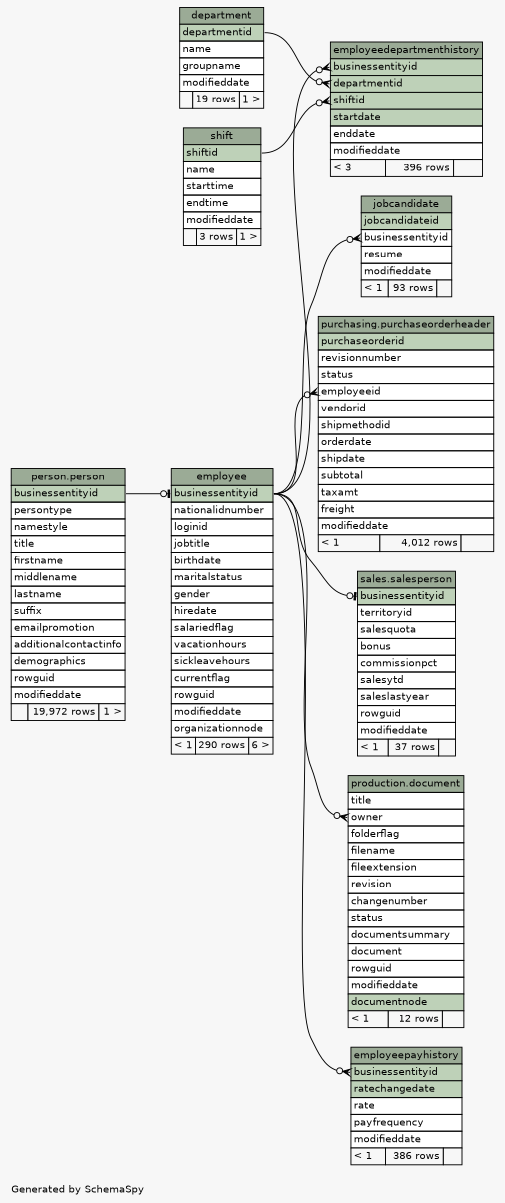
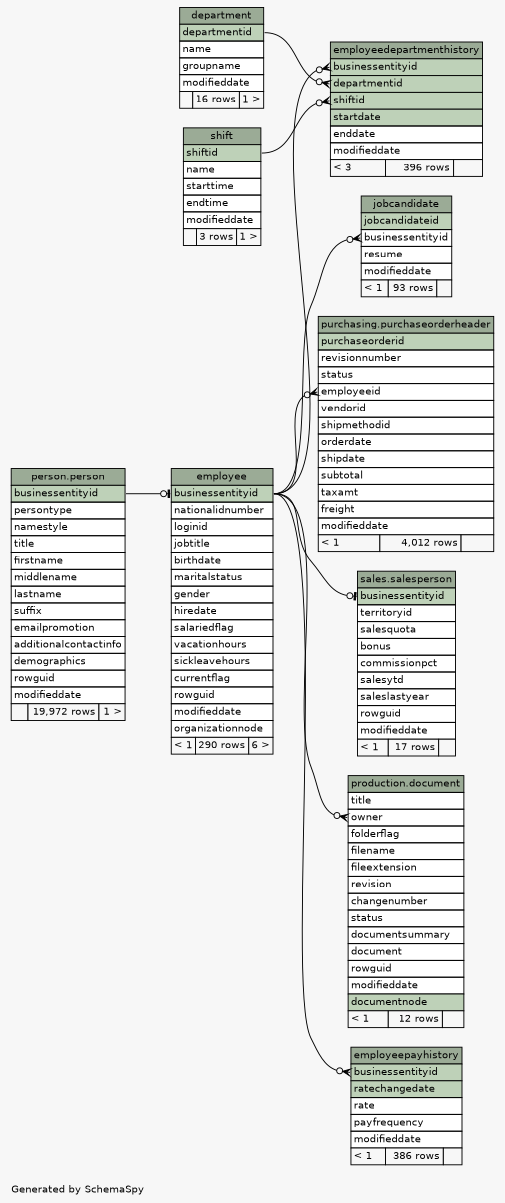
  digraph {
    bgcolor="#f7f7f7"
    fontname=Helvetica
    fontsize=11
    label="\nGenerated by SchemaSpy"
    labeljust=l
    nodesep=0.18
    rankdir=RL
    ranksep=0.46
    node [fontname=Helvetica fontsize=11 shape=plaintext]
    edge [arrowhead=none arrowsize=0.8 arrowtail=crowodot dir=back headport="businessentityid:e" tailport="businessentityid:w"]
-   n1 [label=<     <TABLE BORDER="0" CELLBORDER="1" CELLSPACING="0" BGCOLOR="#ffffff">       <TR><TD COLSPAN="3" BGCOLOR="#9bab96" ALIGN="CENTER">department</TD></TR>       <TR><TD PORT="departmentid" COLSPAN="3" BGCOLOR="#bed1b8" ALIGN="LEFT">departmentid</TD></TR>       <TR><TD PORT="name" COLSPAN="3" ALIGN="LEFT">name</TD></TR>       <TR><TD PORT="groupname" COLSPAN="3" ALIGN="LEFT">groupname</TD></TR>       <TR><TD PORT="modifieddate" COLSPAN="3" ALIGN="LEFT">modifieddate</TD></TR>       <TR><TD ALIGN="LEFT" BGCOLOR="#f7f7f7">  </TD><TD ALIGN="RIGHT" BGCOLOR="#f7f7f7">19 rows</TD><TD ALIGN="RIGHT" BGCOLOR="#f7f7f7">1 &gt;</TD></TR>     </TABLE>>]
+   n1 [label=<     <TABLE BORDER="0" CELLBORDER="1" CELLSPACING="0" BGCOLOR="#ffffff">       <TR><TD COLSPAN="3" BGCOLOR="#9bab96" ALIGN="CENTER">department</TD></TR>       <TR><TD PORT="departmentid" COLSPAN="3" BGCOLOR="#bed1b8" ALIGN="LEFT">departmentid</TD></TR>       <TR><TD PORT="name" COLSPAN="3" ALIGN="LEFT">name</TD></TR>       <TR><TD PORT="groupname" COLSPAN="3" ALIGN="LEFT">groupname</TD></TR>       <TR><TD PORT="modifieddate" COLSPAN="3" ALIGN="LEFT">modifieddate</TD></TR>       <TR><TD ALIGN="LEFT" BGCOLOR="#f7f7f7">  </TD><TD ALIGN="RIGHT" BGCOLOR="#f7f7f7">16 rows</TD><TD ALIGN="RIGHT" BGCOLOR="#f7f7f7">1 &gt;</TD></TR>     </TABLE>>]
    n2 [label=<     <TABLE BORDER="0" CELLBORDER="1" CELLSPACING="0" BGCOLOR="#ffffff">       <TR><TD COLSPAN="3" BGCOLOR="#9bab96" ALIGN="CENTER">production.document</TD></TR>       <TR><TD PORT="title" COLSPAN="3" ALIGN="LEFT">title</TD></TR>       <TR><TD PORT="owner" COLSPAN="3" ALIGN="LEFT">owner</TD></TR>       <TR><TD PORT="folderflag" COLSPAN="3" ALIGN="LEFT">folderflag</TD></TR>       <TR><TD PORT="filename" COLSPAN="3" ALIGN="LEFT">filename</TD></TR>       <TR><TD PORT="fileextension" COLSPAN="3" ALIGN="LEFT">fileextension</TD></TR>       <TR><TD PORT="revision" COLSPAN="3" ALIGN="LEFT">revision</TD></TR>       <TR><TD PORT="changenumber" COLSPAN="3" ALIGN="LEFT">changenumber</TD></TR>       <TR><TD PORT="status" COLSPAN="3" ALIGN="LEFT">status</TD></TR>       <TR><TD PORT="documentsummary" COLSPAN="3" ALIGN="LEFT">documentsummary</TD></TR>       <TR><TD PORT="document" COLSPAN="3" ALIGN="LEFT">document</TD></TR>       <TR><TD PORT="rowguid" COLSPAN="3" ALIGN="LEFT">rowguid</TD></TR>       <TR><TD PORT="modifieddate" COLSPAN="3" ALIGN="LEFT">modifieddate</TD></TR>       <TR><TD PORT="documentnode" COLSPAN="3" BGCOLOR="#bed1b8" ALIGN="LEFT">documentnode</TD></TR>       <TR><TD ALIGN="LEFT" BGCOLOR="#f7f7f7">&lt; 1</TD><TD ALIGN="RIGHT" BGCOLOR="#f7f7f7">12 rows</TD><TD ALIGN="RIGHT" BGCOLOR="#f7f7f7">  </TD></TR>     </TABLE>>]
    n3 [label=<     <TABLE BORDER="0" CELLBORDER="1" CELLSPACING="0" BGCOLOR="#ffffff">       <TR><TD COLSPAN="3" BGCOLOR="#9bab96" ALIGN="CENTER">employee</TD></TR>       <TR><TD PORT="businessentityid" COLSPAN="3" BGCOLOR="#bed1b8" ALIGN="LEFT">businessentityid</TD></TR>       <TR><TD PORT="nationalidnumber" COLSPAN="3" ALIGN="LEFT">nationalidnumber</TD></TR>       <TR><TD PORT="loginid" COLSPAN="3" ALIGN="LEFT">loginid</TD></TR>       <TR><TD PORT="jobtitle" COLSPAN="3" ALIGN="LEFT">jobtitle</TD></TR>       <TR><TD PORT="birthdate" COLSPAN="3" ALIGN="LEFT">birthdate</TD></TR>       <TR><TD PORT="maritalstatus" COLSPAN="3" ALIGN="LEFT">maritalstatus</TD></TR>       <TR><TD PORT="gender" COLSPAN="3" ALIGN="LEFT">gender</TD></TR>       <TR><TD PORT="hiredate" COLSPAN="3" ALIGN="LEFT">hiredate</TD></TR>       <TR><TD PORT="salariedflag" COLSPAN="3" ALIGN="LEFT">salariedflag</TD></TR>       <TR><TD PORT="vacationhours" COLSPAN="3" ALIGN="LEFT">vacationhours</TD></TR>       <TR><TD PORT="sickleavehours" COLSPAN="3" ALIGN="LEFT">sickleavehours</TD></TR>       <TR><TD PORT="currentflag" COLSPAN="3" ALIGN="LEFT">currentflag</TD></TR>       <TR><TD PORT="rowguid" COLSPAN="3" ALIGN="LEFT">rowguid</TD></TR>       <TR><TD PORT="modifieddate" COLSPAN="3" ALIGN="LEFT">modifieddate</TD></TR>       <TR><TD PORT="organizationnode" COLSPAN="3" ALIGN="LEFT">organizationnode</TD></TR>       <TR><TD ALIGN="LEFT" BGCOLOR="#f7f7f7">&lt; 1</TD><TD ALIGN="RIGHT" BGCOLOR="#f7f7f7">290 rows</TD><TD ALIGN="RIGHT" BGCOLOR="#f7f7f7">6 &gt;</TD></TR>     </TABLE>>]
    n4 [label=<     <TABLE BORDER="0" CELLBORDER="1" CELLSPACING="0" BGCOLOR="#ffffff">       <TR><TD COLSPAN="3" BGCOLOR="#9bab96" ALIGN="CENTER">person.person</TD></TR>       <TR><TD PORT="businessentityid" COLSPAN="3" BGCOLOR="#bed1b8" ALIGN="LEFT">businessentityid</TD></TR>       <TR><TD PORT="persontype" COLSPAN="3" ALIGN="LEFT">persontype</TD></TR>       <TR><TD PORT="namestyle" COLSPAN="3" ALIGN="LEFT">namestyle</TD></TR>       <TR><TD PORT="title" COLSPAN="3" ALIGN="LEFT">title</TD></TR>       <TR><TD PORT="firstname" COLSPAN="3" ALIGN="LEFT">firstname</TD></TR>       <TR><TD PORT="middlename" COLSPAN="3" ALIGN="LEFT">middlename</TD></TR>       <TR><TD PORT="lastname" COLSPAN="3" ALIGN="LEFT">lastname</TD></TR>       <TR><TD PORT="suffix" COLSPAN="3" ALIGN="LEFT">suffix</TD></TR>       <TR><TD PORT="emailpromotion" COLSPAN="3" ALIGN="LEFT">emailpromotion</TD></TR>       <TR><TD PORT="additionalcontactinfo" COLSPAN="3" ALIGN="LEFT">additionalcontactinfo</TD></TR>       <TR><TD PORT="demographics" COLSPAN="3" ALIGN="LEFT">demographics</TD></TR>       <TR><TD PORT="rowguid" COLSPAN="3" ALIGN="LEFT">rowguid</TD></TR>       <TR><TD PORT="modifieddate" COLSPAN="3" ALIGN="LEFT">modifieddate</TD></TR>       <TR><TD ALIGN="LEFT" BGCOLOR="#f7f7f7">  </TD><TD ALIGN="RIGHT" BGCOLOR="#f7f7f7">19,972 rows</TD><TD ALIGN="RIGHT" BGCOLOR="#f7f7f7">1 &gt;</TD></TR>     </TABLE>>]
    n5 [label=<     <TABLE BORDER="0" CELLBORDER="1" CELLSPACING="0" BGCOLOR="#ffffff">       <TR><TD COLSPAN="3" BGCOLOR="#9bab96" ALIGN="CENTER">employeedepartmenthistory</TD></TR>       <TR><TD PORT="businessentityid" COLSPAN="3" BGCOLOR="#bed1b8" ALIGN="LEFT">businessentityid</TD></TR>       <TR><TD PORT="departmentid" COLSPAN="3" BGCOLOR="#bed1b8" ALIGN="LEFT">departmentid</TD></TR>       <TR><TD PORT="shiftid" COLSPAN="3" BGCOLOR="#bed1b8" ALIGN="LEFT">shiftid</TD></TR>       <TR><TD PORT="startdate" COLSPAN="3" BGCOLOR="#bed1b8" ALIGN="LEFT">startdate</TD></TR>       <TR><TD PORT="enddate" COLSPAN="3" ALIGN="LEFT">enddate</TD></TR>       <TR><TD PORT="modifieddate" COLSPAN="3" ALIGN="LEFT">modifieddate</TD></TR>       <TR><TD ALIGN="LEFT" BGCOLOR="#f7f7f7">&lt; 3</TD><TD ALIGN="RIGHT" BGCOLOR="#f7f7f7">396 rows</TD><TD ALIGN="RIGHT" BGCOLOR="#f7f7f7">  </TD></TR>     </TABLE>>]
    n6 [label=<     <TABLE BORDER="0" CELLBORDER="1" CELLSPACING="0" BGCOLOR="#ffffff">       <TR><TD COLSPAN="3" BGCOLOR="#9bab96" ALIGN="CENTER">shift</TD></TR>       <TR><TD PORT="shiftid" COLSPAN="3" BGCOLOR="#bed1b8" ALIGN="LEFT">shiftid</TD></TR>       <TR><TD PORT="name" COLSPAN="3" ALIGN="LEFT">name</TD></TR>       <TR><TD PORT="starttime" COLSPAN="3" ALIGN="LEFT">starttime</TD></TR>       <TR><TD PORT="endtime" COLSPAN="3" ALIGN="LEFT">endtime</TD></TR>       <TR><TD PORT="modifieddate" COLSPAN="3" ALIGN="LEFT">modifieddate</TD></TR>       <TR><TD ALIGN="LEFT" BGCOLOR="#f7f7f7">  </TD><TD ALIGN="RIGHT" BGCOLOR="#f7f7f7">3 rows</TD><TD ALIGN="RIGHT" BGCOLOR="#f7f7f7">1 &gt;</TD></TR>     </TABLE>>]
    n7 [label=<     <TABLE BORDER="0" CELLBORDER="1" CELLSPACING="0" BGCOLOR="#ffffff">       <TR><TD COLSPAN="3" BGCOLOR="#9bab96" ALIGN="CENTER">employeepayhistory</TD></TR>       <TR><TD PORT="businessentityid" COLSPAN="3" BGCOLOR="#bed1b8" ALIGN="LEFT">businessentityid</TD></TR>       <TR><TD PORT="ratechangedate" COLSPAN="3" BGCOLOR="#bed1b8" ALIGN="LEFT">ratechangedate</TD></TR>       <TR><TD PORT="rate" COLSPAN="3" ALIGN="LEFT">rate</TD></TR>       <TR><TD PORT="payfrequency" COLSPAN="3" ALIGN="LEFT">payfrequency</TD></TR>       <TR><TD PORT="modifieddate" COLSPAN="3" ALIGN="LEFT">modifieddate</TD></TR>       <TR><TD ALIGN="LEFT" BGCOLOR="#f7f7f7">&lt; 1</TD><TD ALIGN="RIGHT" BGCOLOR="#f7f7f7">386 rows</TD><TD ALIGN="RIGHT" BGCOLOR="#f7f7f7">  </TD></TR>     </TABLE>>]
    n8 [label=<     <TABLE BORDER="0" CELLBORDER="1" CELLSPACING="0" BGCOLOR="#ffffff">       <TR><TD COLSPAN="3" BGCOLOR="#9bab96" ALIGN="CENTER">jobcandidate</TD></TR>       <TR><TD PORT="jobcandidateid" COLSPAN="3" BGCOLOR="#bed1b8" ALIGN="LEFT">jobcandidateid</TD></TR>       <TR><TD PORT="businessentityid" COLSPAN="3" ALIGN="LEFT">businessentityid</TD></TR>       <TR><TD PORT="resume" COLSPAN="3" ALIGN="LEFT">resume</TD></TR>       <TR><TD PORT="modifieddate" COLSPAN="3" ALIGN="LEFT">modifieddate</TD></TR>       <TR><TD ALIGN="LEFT" BGCOLOR="#f7f7f7">&lt; 1</TD><TD ALIGN="RIGHT" BGCOLOR="#f7f7f7">93 rows</TD><TD ALIGN="RIGHT" BGCOLOR="#f7f7f7">  </TD></TR>     </TABLE>>]
    n9 [label=<     <TABLE BORDER="0" CELLBORDER="1" CELLSPACING="0" BGCOLOR="#ffffff">       <TR><TD COLSPAN="3" BGCOLOR="#9bab96" ALIGN="CENTER">purchasing.purchaseorderheader</TD></TR>       <TR><TD PORT="purchaseorderid" COLSPAN="3" BGCOLOR="#bed1b8" ALIGN="LEFT">purchaseorderid</TD></TR>       <TR><TD PORT="revisionnumber" COLSPAN="3" ALIGN="LEFT">revisionnumber</TD></TR>       <TR><TD PORT="status" COLSPAN="3" ALIGN="LEFT">status</TD></TR>       <TR><TD PORT="employeeid" COLSPAN="3" ALIGN="LEFT">employeeid</TD></TR>       <TR><TD PORT="vendorid" COLSPAN="3" ALIGN="LEFT">vendorid</TD></TR>       <TR><TD PORT="shipmethodid" COLSPAN="3" ALIGN="LEFT">shipmethodid</TD></TR>       <TR><TD PORT="orderdate" COLSPAN="3" ALIGN="LEFT">orderdate</TD></TR>       <TR><TD PORT="shipdate" COLSPAN="3" ALIGN="LEFT">shipdate</TD></TR>       <TR><TD PORT="subtotal" COLSPAN="3" ALIGN="LEFT">subtotal</TD></TR>       <TR><TD PORT="taxamt" COLSPAN="3" ALIGN="LEFT">taxamt</TD></TR>       <TR><TD PORT="freight" COLSPAN="3" ALIGN="LEFT">freight</TD></TR>       <TR><TD PORT="modifieddate" COLSPAN="3" ALIGN="LEFT">modifieddate</TD></TR>       <TR><TD ALIGN="LEFT" BGCOLOR="#f7f7f7">&lt; 1</TD><TD ALIGN="RIGHT" BGCOLOR="#f7f7f7">4,012 rows</TD><TD ALIGN="RIGHT" BGCOLOR="#f7f7f7">  </TD></TR>     </TABLE>>]
-   n10 [label=<     <TABLE BORDER="0" CELLBORDER="1" CELLSPACING="0" BGCOLOR="#ffffff">       <TR><TD COLSPAN="3" BGCOLOR="#9bab96" ALIGN="CENTER">sales.salesperson</TD></TR>       <TR><TD PORT="businessentityid" COLSPAN="3" BGCOLOR="#bed1b8" ALIGN="LEFT">businessentityid</TD></TR>       <TR><TD PORT="territoryid" COLSPAN="3" ALIGN="LEFT">territoryid</TD></TR>       <TR><TD PORT="salesquota" COLSPAN="3" ALIGN="LEFT">salesquota</TD></TR>       <TR><TD PORT="bonus" COLSPAN="3" ALIGN="LEFT">bonus</TD></TR>       <TR><TD PORT="commissionpct" COLSPAN="3" ALIGN="LEFT">commissionpct</TD></TR>       <TR><TD PORT="salesytd" COLSPAN="3" ALIGN="LEFT">salesytd</TD></TR>       <TR><TD PORT="saleslastyear" COLSPAN="3" ALIGN="LEFT">saleslastyear</TD></TR>       <TR><TD PORT="rowguid" COLSPAN="3" ALIGN="LEFT">rowguid</TD></TR>       <TR><TD PORT="modifieddate" COLSPAN="3" ALIGN="LEFT">modifieddate</TD></TR>       <TR><TD ALIGN="LEFT" BGCOLOR="#f7f7f7">&lt; 1</TD><TD ALIGN="RIGHT" BGCOLOR="#f7f7f7">37 rows</TD><TD ALIGN="RIGHT" BGCOLOR="#f7f7f7">  </TD></TR>     </TABLE>>]
+   n10 [label=<     <TABLE BORDER="0" CELLBORDER="1" CELLSPACING="0" BGCOLOR="#ffffff">       <TR><TD COLSPAN="3" BGCOLOR="#9bab96" ALIGN="CENTER">sales.salesperson</TD></TR>       <TR><TD PORT="businessentityid" COLSPAN="3" BGCOLOR="#bed1b8" ALIGN="LEFT">businessentityid</TD></TR>       <TR><TD PORT="territoryid" COLSPAN="3" ALIGN="LEFT">territoryid</TD></TR>       <TR><TD PORT="salesquota" COLSPAN="3" ALIGN="LEFT">salesquota</TD></TR>       <TR><TD PORT="bonus" COLSPAN="3" ALIGN="LEFT">bonus</TD></TR>       <TR><TD PORT="commissionpct" COLSPAN="3" ALIGN="LEFT">commissionpct</TD></TR>       <TR><TD PORT="salesytd" COLSPAN="3" ALIGN="LEFT">salesytd</TD></TR>       <TR><TD PORT="saleslastyear" COLSPAN="3" ALIGN="LEFT">saleslastyear</TD></TR>       <TR><TD PORT="rowguid" COLSPAN="3" ALIGN="LEFT">rowguid</TD></TR>       <TR><TD PORT="modifieddate" COLSPAN="3" ALIGN="LEFT">modifieddate</TD></TR>       <TR><TD ALIGN="LEFT" BGCOLOR="#f7f7f7">&lt; 1</TD><TD ALIGN="RIGHT" BGCOLOR="#f7f7f7">17 rows</TD><TD ALIGN="RIGHT" BGCOLOR="#f7f7f7">  </TD></TR>     </TABLE>>]
    n2 -> n3 [tailport="owner:w"]
    n3 -> n4 [arrowtail=teeodot]
    n5 -> n1 [headport="departmentid:e" tailport="departmentid:w"]
    n5 -> n3
    n5 -> n6 [headport="shiftid:e" tailport="shiftid:w"]
    n7 -> n3
    n8 -> n3
    n9 -> n3 [tailport="employeeid:w"]
    n10 -> n3 [arrowtail=teeodot]
  }
